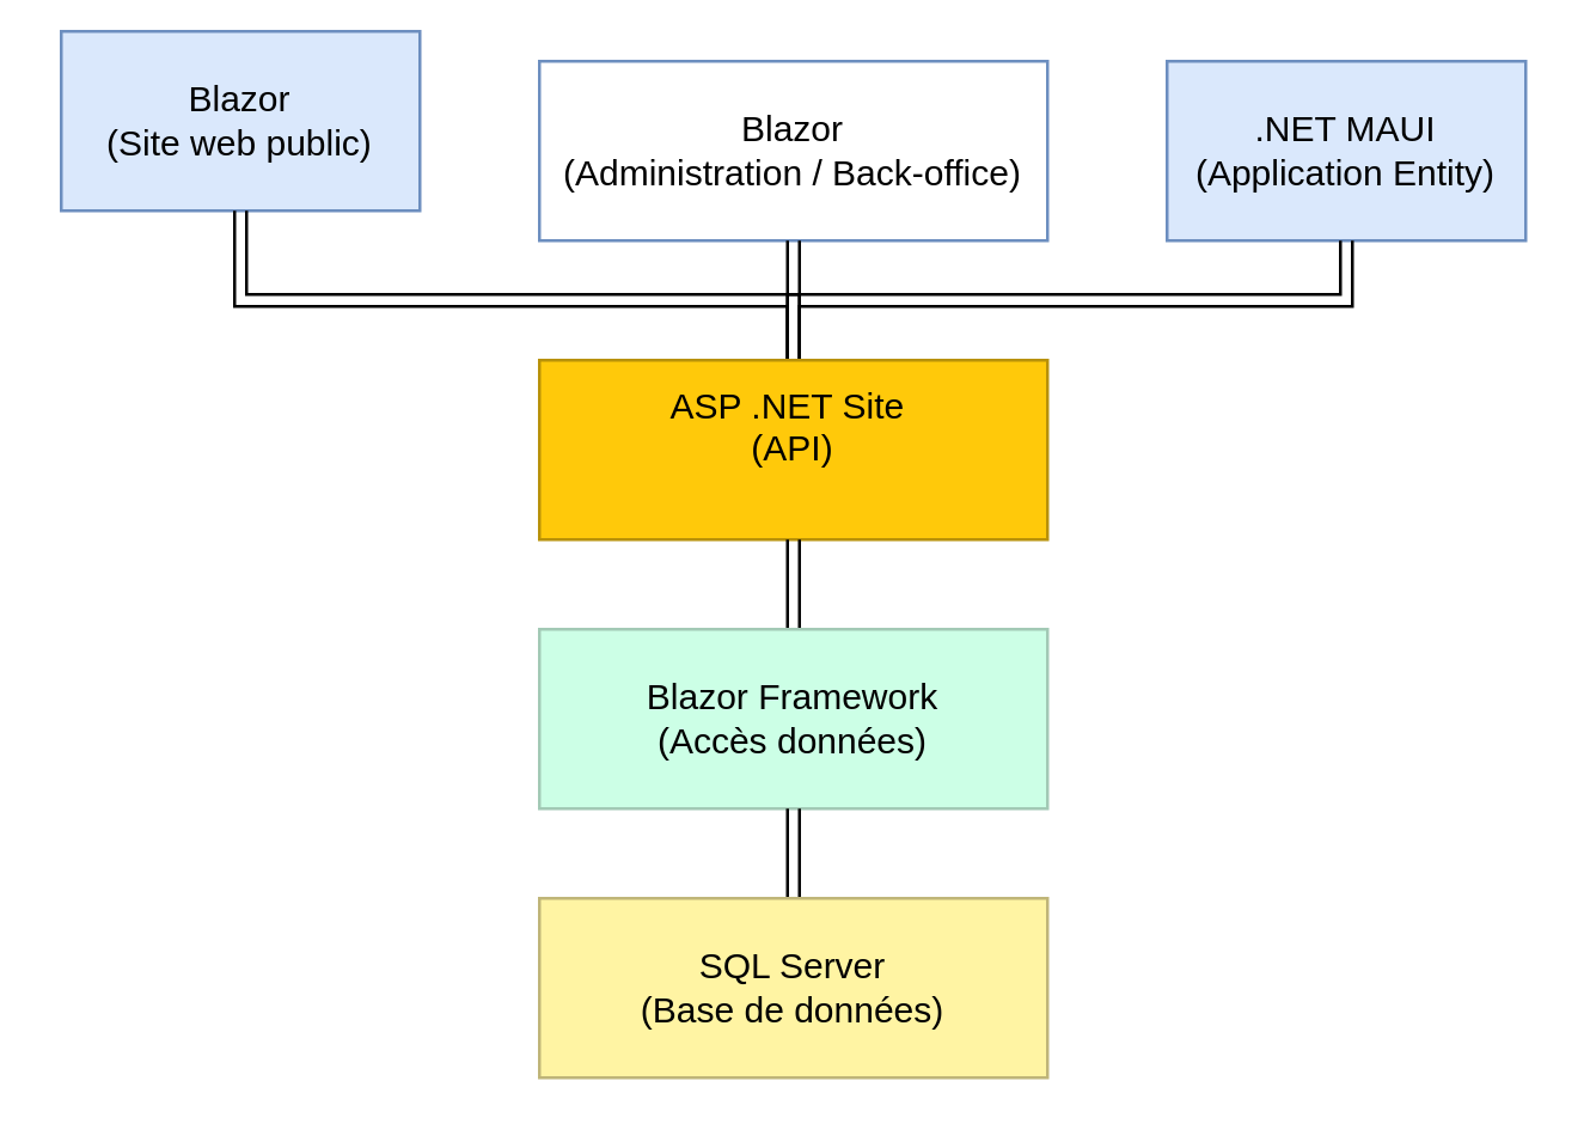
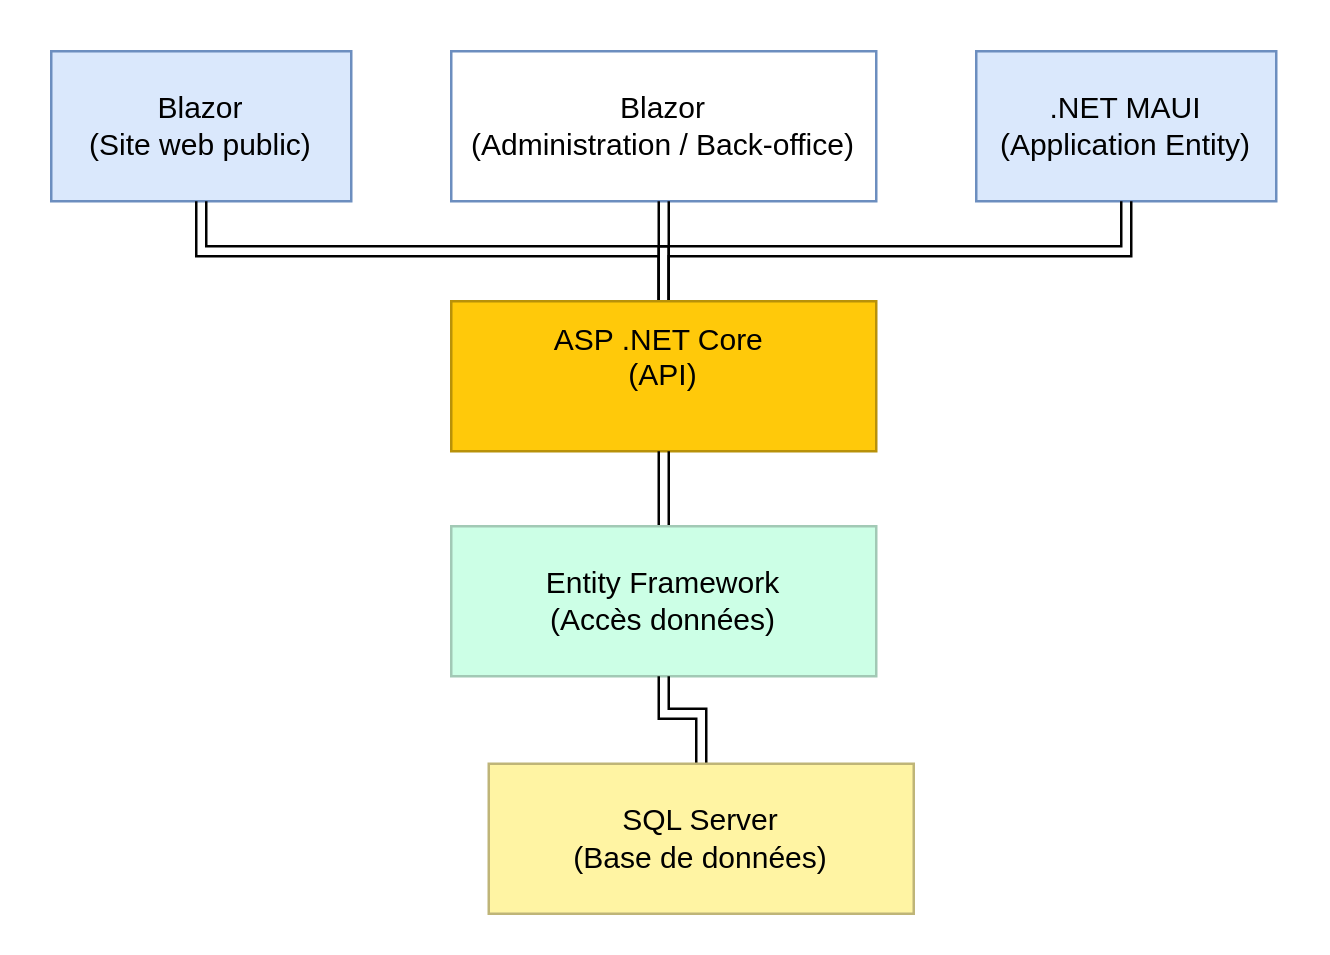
  <mxCell id="0" />
  <mxCell id="1" parent="0" />
- <mxCell id="2" value="&lt;div&gt;Blazor&lt;/div&gt;&lt;div&gt;(Site web public)&lt;/div&gt;" style="rounded=0;whiteSpace=wrap;html=1;fillColor=#dae8fc;strokeColor=#6c8ebf;" vertex="1" parent="1"><mxGeometry x="20" y="10" width="120" height="60" as="geometry" /></mxCell>
+ <mxCell id="2" value="&lt;div&gt;Blazor&lt;/div&gt;&lt;div&gt;(Site web public)&lt;/div&gt;" style="rounded=0;whiteSpace=wrap;html=1;fillColor=#dae8fc;strokeColor=#6c8ebf;" vertex="1" parent="1"><mxGeometry x="20" y="20" width="120" height="60" as="geometry" /></mxCell>
  <mxCell id="3" value="&lt;div&gt;Blazor&lt;/div&gt;&lt;div&gt;(Administration / Back-office)&lt;/div&gt;" style="rounded=0;whiteSpace=wrap;html=1;fillColor=#ffffff;strokeColor=#6c8ebf;" vertex="1" parent="1"><mxGeometry x="180" y="20" width="170" height="60" as="geometry" /></mxCell>
  <mxCell id="4" value="&lt;div&gt;.NET MAUI&lt;/div&gt;&lt;div&gt;(Application Entity)&lt;/div&gt;" style="rounded=0;whiteSpace=wrap;html=1;fillColor=#dae8fc;strokeColor=#6c8ebf;" vertex="1" parent="1"><mxGeometry x="390" y="20" width="120" height="60" as="geometry" /></mxCell>
  <mxCell id="5" style="edgeStyle=orthogonalEdgeStyle;rounded=0;orthogonalLoop=1;jettySize=auto;html=1;shape=link;" edge="1" parent="1" source="8" target="2"><mxGeometry relative="1" as="geometry"><Array as="points"><mxPoint x="265" y="100" /><mxPoint x="80" y="100" /></Array></mxGeometry></mxCell>
  <mxCell id="6" style="edgeStyle=orthogonalEdgeStyle;rounded=0;orthogonalLoop=1;jettySize=auto;html=1;entryX=0.5;entryY=1;entryDx=0;entryDy=0;shape=link;" edge="1" parent="1" source="8" target="3"><mxGeometry relative="1" as="geometry" /></mxCell>
  <mxCell id="7" style="edgeStyle=orthogonalEdgeStyle;rounded=0;orthogonalLoop=1;jettySize=auto;html=1;entryX=0.5;entryY=1;entryDx=0;entryDy=0;shape=link;" edge="1" parent="1" source="8" target="4"><mxGeometry relative="1" as="geometry"><Array as="points"><mxPoint x="265" y="100" /><mxPoint x="450" y="100" /></Array></mxGeometry></mxCell>
- <mxCell id="8" value="&lt;div&gt;ASP .NET Site&amp;nbsp;&lt;/div&gt;&lt;div&gt;(API)&lt;/div&gt;&lt;div&gt;&lt;br&gt;&lt;/div&gt;" style="rounded=0;whiteSpace=wrap;html=1;fillColor=#FFC90A;strokeColor=#B89109;" vertex="1" parent="1"><mxGeometry x="180" y="120" width="170" height="60" as="geometry" /></mxCell>
+ <mxCell id="8" value="&lt;div&gt;ASP .NET Core&amp;nbsp;&lt;/div&gt;&lt;div&gt;(API)&lt;/div&gt;&lt;div&gt;&lt;br&gt;&lt;/div&gt;" style="rounded=0;whiteSpace=wrap;html=1;fillColor=#FFC90A;strokeColor=#B89109;" vertex="1" parent="1"><mxGeometry x="180" y="120" width="170" height="60" as="geometry" /></mxCell>
  <mxCell id="9" style="edgeStyle=orthogonalEdgeStyle;rounded=0;orthogonalLoop=1;jettySize=auto;html=1;entryX=0.5;entryY=1;entryDx=0;entryDy=0;shape=link;" edge="1" parent="1" source="10" target="8"><mxGeometry relative="1" as="geometry" /></mxCell>
- <mxCell id="10" value="&lt;div&gt;Blazor Framework&lt;/div&gt;&lt;div&gt;(Accès données)&lt;/div&gt;" style="rounded=0;whiteSpace=wrap;html=1;fillColor=#CCFFE6;strokeColor=#A2C9B5;" vertex="1" parent="1"><mxGeometry x="180" y="210" width="170" height="60" as="geometry" /></mxCell>
+ <mxCell id="10" value="&lt;div&gt;Entity Framework&lt;/div&gt;&lt;div&gt;(Accès données)&lt;/div&gt;" style="rounded=0;whiteSpace=wrap;html=1;fillColor=#CCFFE6;strokeColor=#A2C9B5;" vertex="1" parent="1"><mxGeometry x="180" y="210" width="170" height="60" as="geometry" /></mxCell>
  <mxCell id="11" style="edgeStyle=orthogonalEdgeStyle;rounded=0;orthogonalLoop=1;jettySize=auto;html=1;entryX=0.5;entryY=1;entryDx=0;entryDy=0;shape=link;" edge="1" parent="1" source="12" target="10"><mxGeometry relative="1" as="geometry" /></mxCell>
- <mxCell id="12" value="&lt;div&gt;SQL Server&lt;/div&gt;&lt;div&gt;(Base de données)&lt;/div&gt;" style="rounded=0;whiteSpace=wrap;html=1;fillColor=#FFF4A3;strokeColor=#BFB578;" vertex="1" parent="1"><mxGeometry x="180" y="300" width="170" height="60" as="geometry" /></mxCell>
+ <mxCell id="12" value="&lt;div&gt;SQL Server&lt;/div&gt;&lt;div&gt;(Base de données)&lt;/div&gt;" style="rounded=0;whiteSpace=wrap;html=1;fillColor=#FFF4A3;strokeColor=#BFB578;" vertex="1" parent="1"><mxGeometry x="195" y="305" width="170" height="60" as="geometry" /></mxCell>
